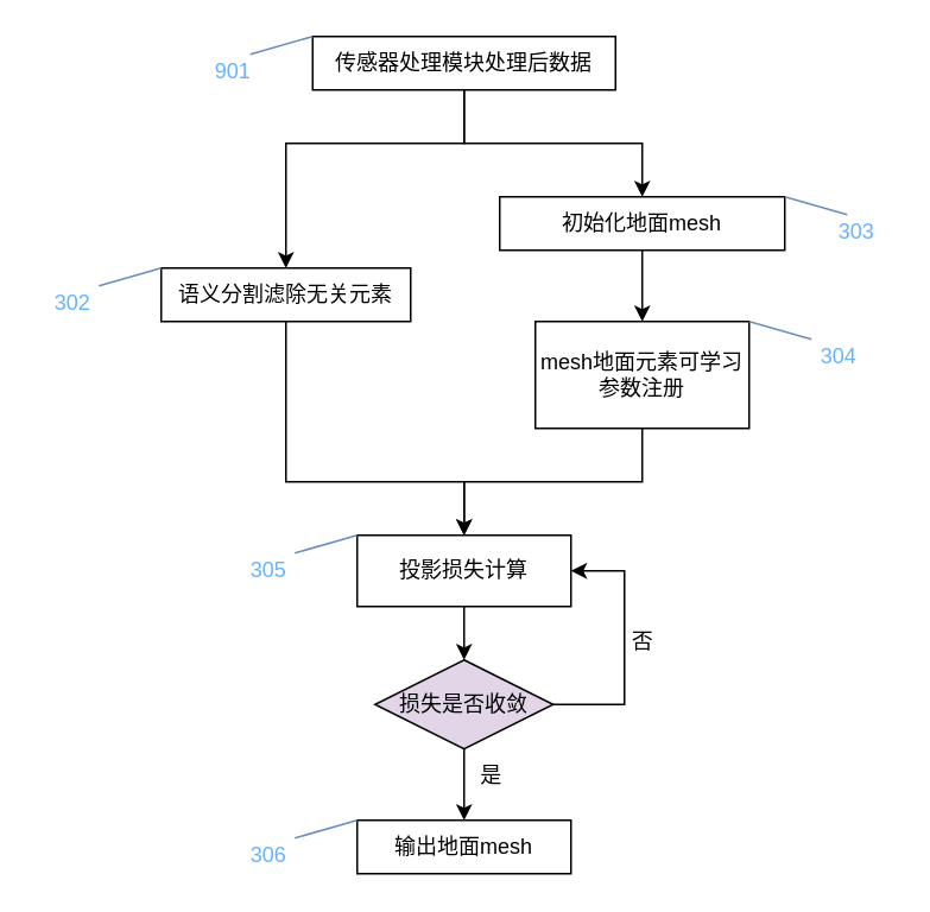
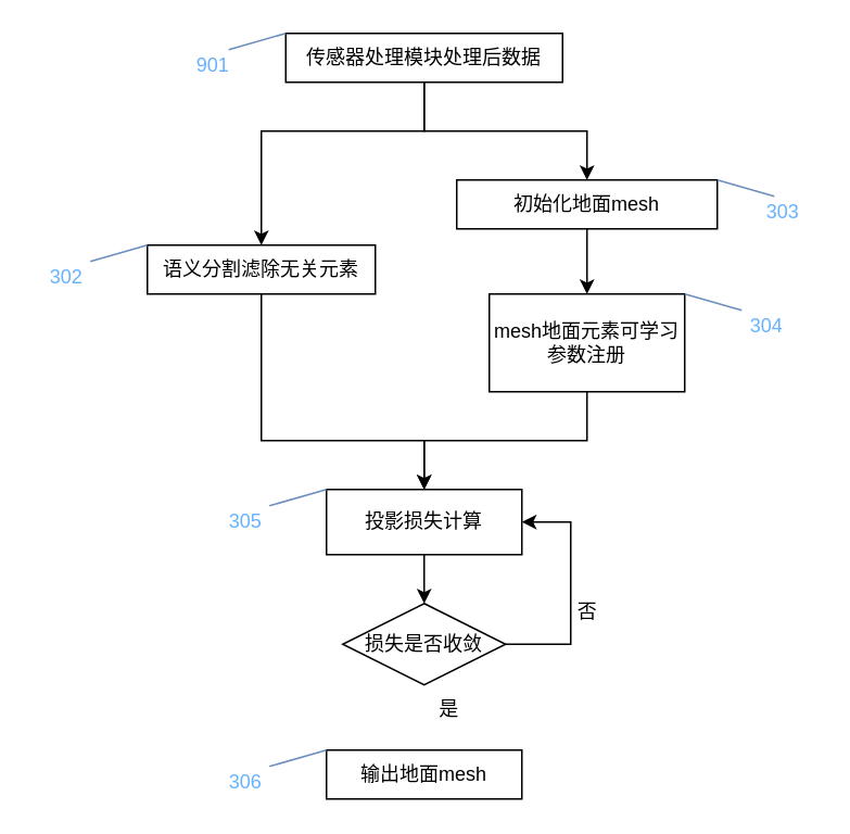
  <mxCell id="0" />
  <mxCell id="1" parent="0" />
  <mxCell id="2" value="" style="edgeStyle=orthogonalEdgeStyle;rounded=0;orthogonalLoop=1;jettySize=auto;html=1;" edge="1" parent="1" source="4" target="6"><mxGeometry relative="1" as="geometry"><Array as="points"><mxPoint x="260" y="80" /><mxPoint x="160" y="80" /></Array></mxGeometry></mxCell>
  <mxCell id="3" value="" style="edgeStyle=orthogonalEdgeStyle;rounded=0;orthogonalLoop=1;jettySize=auto;html=1;" edge="1" parent="1" source="4" target="8"><mxGeometry relative="1" as="geometry"><Array as="points"><mxPoint x="260" y="80" /><mxPoint x="360" y="80" /></Array></mxGeometry></mxCell>
  <mxCell id="4" value="传感器处理模块处理后数据" style="rounded=0;whiteSpace=wrap;html=1;" vertex="1" parent="1"><mxGeometry x="175" y="20" width="170" height="30" as="geometry" /></mxCell>
  <mxCell id="5" style="edgeStyle=orthogonalEdgeStyle;rounded=0;orthogonalLoop=1;jettySize=auto;html=1;exitX=0.5;exitY=1;exitDx=0;exitDy=0;entryX=0.5;entryY=0;entryDx=0;entryDy=0;" edge="1" parent="1" source="6" target="12"><mxGeometry relative="1" as="geometry"><mxPoint x="290" y="300" as="targetPoint" /><Array as="points"><mxPoint x="160" y="270" /><mxPoint x="260" y="270" /></Array></mxGeometry></mxCell>
  <mxCell id="6" value="语义分割滤除无关元素" style="whiteSpace=wrap;html=1;rounded=0;" vertex="1" parent="1"><mxGeometry x="90" y="150" width="140" height="30" as="geometry" /></mxCell>
  <mxCell id="7" value="" style="edgeStyle=orthogonalEdgeStyle;rounded=0;orthogonalLoop=1;jettySize=auto;html=1;" edge="1" parent="1" source="8" target="10"><mxGeometry relative="1" as="geometry" /></mxCell>
  <mxCell id="8" value="初始化地面mesh" style="whiteSpace=wrap;html=1;rounded=0;" vertex="1" parent="1"><mxGeometry x="280" y="110" width="160" height="30" as="geometry" /></mxCell>
  <mxCell id="9" style="edgeStyle=orthogonalEdgeStyle;rounded=0;orthogonalLoop=1;jettySize=auto;html=1;exitX=0.5;exitY=1;exitDx=0;exitDy=0;entryX=0.5;entryY=0;entryDx=0;entryDy=0;" edge="1" parent="1" source="10" target="12"><mxGeometry relative="1" as="geometry" /></mxCell>
  <mxCell id="10" value="mesh地面元素可学习参数注册" style="whiteSpace=wrap;html=1;rounded=0;" vertex="1" parent="1"><mxGeometry x="300" y="180" width="120" height="60" as="geometry" /></mxCell>
  <mxCell id="11" value="" style="edgeStyle=orthogonalEdgeStyle;rounded=0;orthogonalLoop=1;jettySize=auto;html=1;" edge="1" parent="1" source="12" target="16"><mxGeometry relative="1" as="geometry" /></mxCell>
  <mxCell id="12" value="投影损失计算" style="rounded=0;whiteSpace=wrap;html=1;" vertex="1" parent="1"><mxGeometry x="200" y="300" width="120" height="40" as="geometry" /></mxCell>
- <mxCell id="13" value="否" style="text;html=1;align=center;verticalAlign=middle;resizable=0;points=[];autosize=1;strokeColor=none;fillColor=none;" vertex="1" parent="1"><mxGeometry x="345" y="350" width="30" height="20" as="geometry" /></mxCell>
+ <mxCell id="13" value="否" style="text;html=1;align=center;verticalAlign=middle;resizable=0;points=[];autosize=1;strokeColor=none;fillColor=none;" vertex="1" parent="1"><mxGeometry x="345" y="365" width="30" height="20" as="geometry" /></mxCell>
  <mxCell id="14" style="edgeStyle=orthogonalEdgeStyle;rounded=0;orthogonalLoop=1;jettySize=auto;html=1;exitX=1;exitY=0.5;exitDx=0;exitDy=0;entryX=1;entryY=0.5;entryDx=0;entryDy=0;" edge="1" parent="1" source="16" target="12"><mxGeometry relative="1" as="geometry"><Array as="points"><mxPoint x="350" y="395" /><mxPoint x="350" y="320" /></Array></mxGeometry></mxCell>
- <mxCell id="15" value="" style="edgeStyle=orthogonalEdgeStyle;rounded=0;orthogonalLoop=1;jettySize=auto;html=1;" edge="1" parent="1" source="16" target="17"><mxGeometry relative="1" as="geometry" /></mxCell>
- <mxCell id="16" value="损失是否收敛" style="rhombus;whiteSpace=wrap;html=1;rounded=0;fillColor=#e1d5e7;" vertex="1" parent="1"><mxGeometry x="210" y="370" width="100" height="50" as="geometry" /></mxCell>
+ <mxCell id="16" value="损失是否收敛" style="rhombus;whiteSpace=wrap;html=1;rounded=0;" vertex="1" parent="1"><mxGeometry x="210" y="370" width="100" height="50" as="geometry" /></mxCell>
  <mxCell id="17" value="输出地面mesh" style="whiteSpace=wrap;html=1;rounded=0;" vertex="1" parent="1"><mxGeometry x="200" y="460" width="120" height="30" as="geometry" /></mxCell>
  <mxCell id="18" value="是" style="text;html=1;align=center;verticalAlign=middle;resizable=0;points=[];autosize=1;strokeColor=none;fillColor=none;" vertex="1" parent="1"><mxGeometry x="260" y="425" width="30" height="20" as="geometry" /></mxCell>
  <mxCell id="19" value="" style="endArrow=none;html=1;rounded=0;fillColor=#dae8fc;strokeColor=#6c8ebf;" edge="1" parent="1"><mxGeometry width="50" height="50" relative="1" as="geometry"><mxPoint x="140" y="30" as="sourcePoint" /><mxPoint x="175" y="20" as="targetPoint" /></mxGeometry></mxCell>
  <mxCell id="20" value="" style="endArrow=none;html=1;rounded=0;fillColor=#dae8fc;strokeColor=#6c8ebf;" edge="1" parent="1"><mxGeometry width="50" height="50" relative="1" as="geometry"><mxPoint x="55" y="160" as="sourcePoint" /><mxPoint x="90" y="150" as="targetPoint" /></mxGeometry></mxCell>
  <mxCell id="21" value="" style="endArrow=none;html=1;rounded=0;fillColor=#dae8fc;strokeColor=#6c8ebf;" edge="1" parent="1"><mxGeometry width="50" height="50" relative="1" as="geometry"><mxPoint x="165" y="310" as="sourcePoint" /><mxPoint x="200" y="300" as="targetPoint" /></mxGeometry></mxCell>
  <mxCell id="22" value="" style="endArrow=none;html=1;rounded=0;fillColor=#dae8fc;strokeColor=#6c8ebf;" edge="1" parent="1"><mxGeometry width="50" height="50" relative="1" as="geometry"><mxPoint x="440" y="110" as="sourcePoint" /><mxPoint x="475" y="120" as="targetPoint" /></mxGeometry></mxCell>
  <mxCell id="23" value="" style="endArrow=none;html=1;rounded=0;fillColor=#dae8fc;strokeColor=#6c8ebf;" edge="1" parent="1"><mxGeometry width="50" height="50" relative="1" as="geometry"><mxPoint x="420" y="180" as="sourcePoint" /><mxPoint x="455" y="190" as="targetPoint" /></mxGeometry></mxCell>
  <mxCell id="24" value="" style="endArrow=none;html=1;rounded=0;fillColor=#dae8fc;strokeColor=#6c8ebf;" edge="1" parent="1"><mxGeometry width="50" height="50" relative="1" as="geometry"><mxPoint x="165" y="470" as="sourcePoint" /><mxPoint x="200" y="460" as="targetPoint" /></mxGeometry></mxCell>
  <mxCell id="25" value="&lt;font color=&quot;#66b2ff&quot;&gt;901&lt;/font&gt;" style="text;html=1;align=center;verticalAlign=middle;resizable=0;points=[];autosize=1;strokeColor=none;fillColor=none;" vertex="1" parent="1"><mxGeometry x="110" y="30" width="40" height="20" as="geometry" /></mxCell>
  <mxCell id="26" value="&lt;font color=&quot;#66b2ff&quot;&gt;302&lt;/font&gt;" style="text;html=1;align=center;verticalAlign=middle;resizable=0;points=[];autosize=1;strokeColor=none;fillColor=none;" vertex="1" parent="1"><mxGeometry x="20" y="160" width="40" height="20" as="geometry" /></mxCell>
  <mxCell id="27" value="&lt;font color=&quot;#66b2ff&quot;&gt;303&lt;/font&gt;" style="text;html=1;align=center;verticalAlign=middle;resizable=0;points=[];autosize=1;strokeColor=none;fillColor=none;" vertex="1" parent="1"><mxGeometry x="460" y="120" width="40" height="20" as="geometry" /></mxCell>
  <mxCell id="28" value="&lt;font color=&quot;#66b2ff&quot;&gt;304&lt;/font&gt;" style="text;html=1;align=center;verticalAlign=middle;resizable=0;points=[];autosize=1;strokeColor=none;fillColor=none;" vertex="1" parent="1"><mxGeometry x="450" y="190" width="40" height="20" as="geometry" /></mxCell>
  <mxCell id="29" value="&lt;font color=&quot;#66b2ff&quot;&gt;305&lt;/font&gt;" style="text;html=1;align=center;verticalAlign=middle;resizable=0;points=[];autosize=1;strokeColor=none;fillColor=none;" vertex="1" parent="1"><mxGeometry x="130" y="310" width="40" height="20" as="geometry" /></mxCell>
  <mxCell id="30" value="&lt;font color=&quot;#66b2ff&quot;&gt;306&lt;/font&gt;" style="text;html=1;align=center;verticalAlign=middle;resizable=0;points=[];autosize=1;strokeColor=none;fillColor=none;" vertex="1" parent="1"><mxGeometry x="130" y="470" width="40" height="20" as="geometry" /></mxCell>
